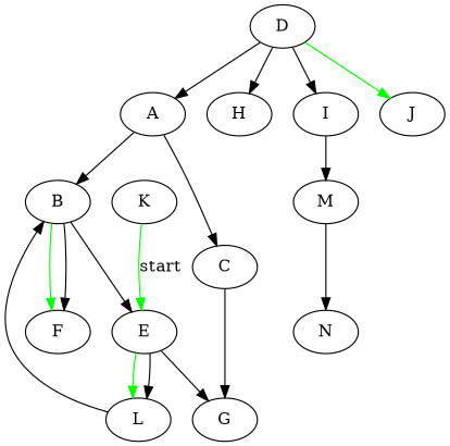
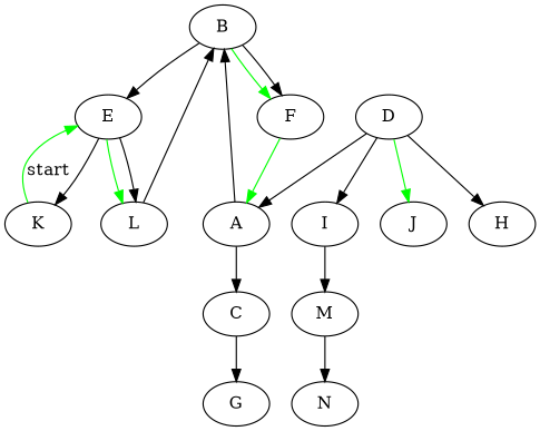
  digraph {
    B
    F
    E
    L
    A
    K
    C
    G
    D
    H
    I
    J
    M
    N
    subgraph sub_1 {
      B
      F
      E
      L
      A
      K
    }
    B -> F [color=green]
    B -> F
    B -> E
+   F -> A [color=green]
    E -> L [color=green]
    E -> L
-   E -> G
+   E -> K
    L -> B [color=black]
    A -> B
    A -> C
    K -> E [color=green label=start]
    C -> G
    D -> A
    D -> H
    D -> I
    D -> J [color=green]
    I -> M
    M -> N
  }
